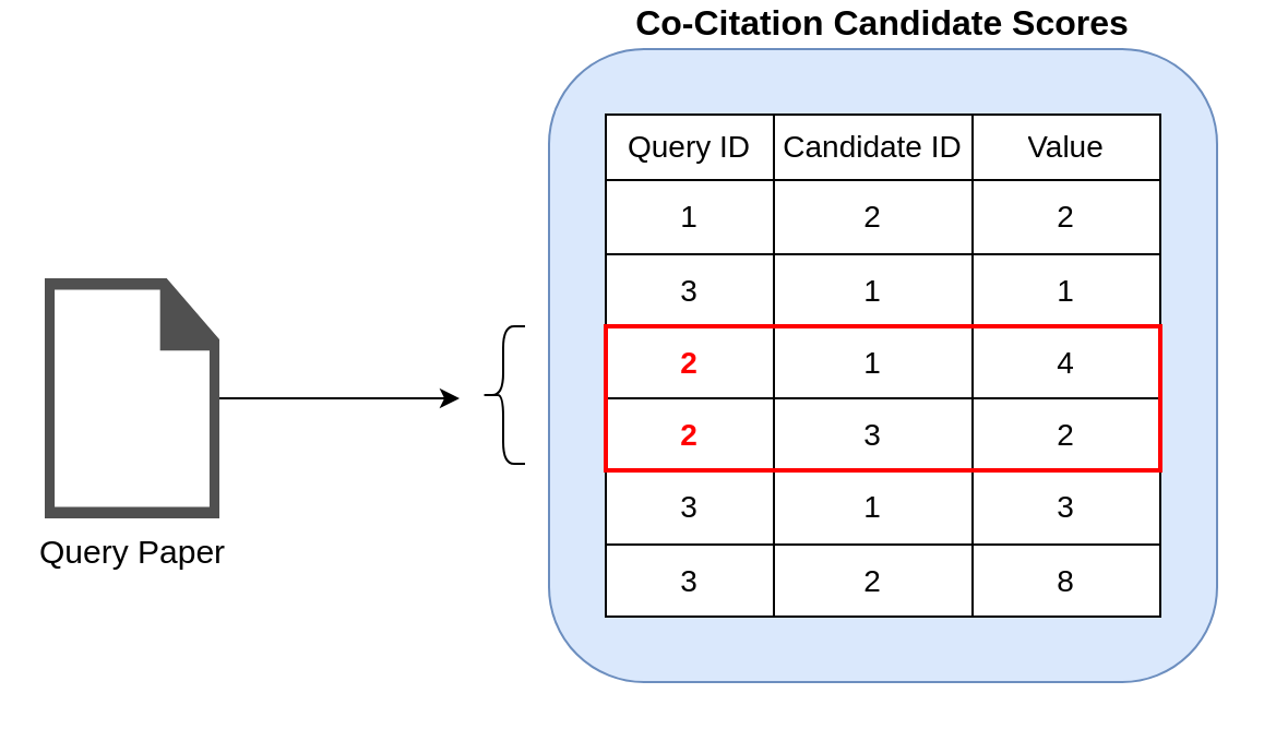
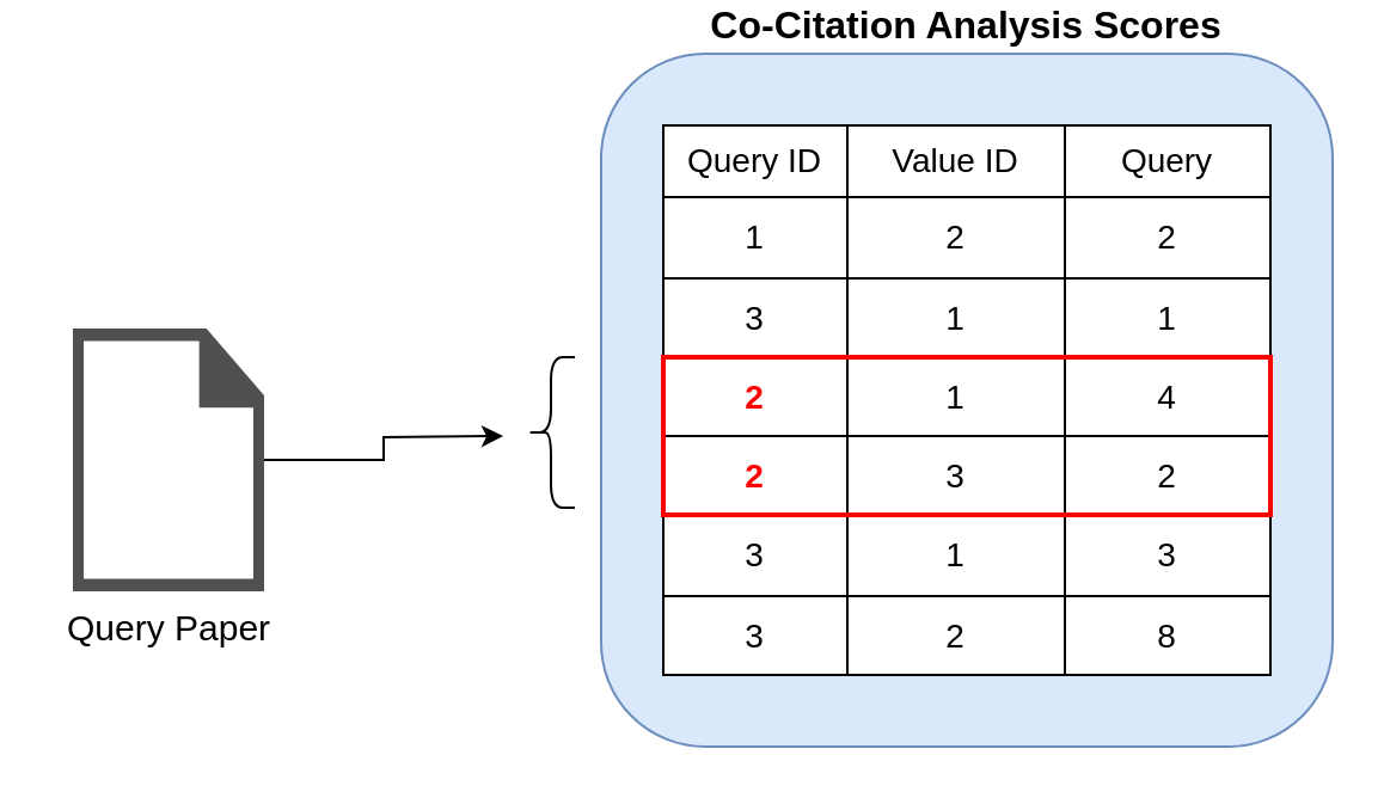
  <mxCell id="0" />
  <mxCell id="1" parent="0" />
- <mxCell id="2" value="&lt;b&gt;&lt;font style=&quot;font-size: 16px;&quot;&gt;Co-Citation Candidate Scores&lt;/font&gt;&lt;/b&gt;" style="rounded=1;whiteSpace=wrap;html=1;labelPosition=center;verticalLabelPosition=top;align=center;verticalAlign=bottom;fillColor=#dae8fc;strokeColor=#6c8ebf;" parent="1" vertex="1"><mxGeometry x="251" y="20" width="306" height="290" as="geometry" /></mxCell>
+ <mxCell id="2" value="&lt;b&gt;&lt;font style=&quot;font-size: 16px;&quot;&gt;Co-Citation Analysis Scores&lt;/font&gt;&lt;/b&gt;" style="rounded=1;whiteSpace=wrap;html=1;labelPosition=center;verticalLabelPosition=top;align=center;verticalAlign=bottom;fillColor=#dae8fc;strokeColor=#6c8ebf;" parent="1" vertex="1"><mxGeometry x="251" y="20" width="306" height="290" as="geometry" /></mxCell>
  <mxCell id="3" value="" style="shape=table;startSize=0;container=1;collapsible=0;childLayout=tableLayout;" parent="1" vertex="1"><mxGeometry x="277" y="50" width="254" height="230" as="geometry" /></mxCell>
  <mxCell id="4" value="" style="shape=tableRow;horizontal=0;startSize=0;swimlaneHead=0;swimlaneBody=0;top=0;left=0;bottom=0;right=0;collapsible=0;dropTarget=0;fillColor=none;points=[[0,0.5],[1,0.5]];portConstraint=eastwest;" parent="3" vertex="1"><mxGeometry width="254" height="30" as="geometry" /></mxCell>
  <mxCell id="5" value="&lt;font style=&quot;font-size: 14px;&quot;&gt;Query ID&lt;/font&gt;" style="shape=partialRectangle;html=1;whiteSpace=wrap;connectable=0;overflow=hidden;fillColor=none;top=0;left=0;bottom=0;right=0;pointerEvents=1;" parent="4" vertex="1"><mxGeometry width="77" height="30" as="geometry"><mxRectangle width="77" height="30" as="alternateBounds" /></mxGeometry></mxCell>
- <mxCell id="6" value="&lt;font style=&quot;font-size: 14px;&quot;&gt;Candidate ID&lt;/font&gt;" style="shape=partialRectangle;html=1;whiteSpace=wrap;connectable=0;overflow=hidden;fillColor=none;top=0;left=0;bottom=0;right=0;pointerEvents=1;" parent="4" vertex="1"><mxGeometry x="77" width="91" height="30" as="geometry"><mxRectangle width="91" height="30" as="alternateBounds" /></mxGeometry></mxCell>
- <mxCell id="7" value="&lt;font style=&quot;font-size: 14px;&quot;&gt;Value&lt;/font&gt;" style="shape=partialRectangle;html=1;whiteSpace=wrap;connectable=0;overflow=hidden;fillColor=none;top=0;left=0;bottom=0;right=0;pointerEvents=1;" parent="4" vertex="1"><mxGeometry x="168" width="86" height="30" as="geometry"><mxRectangle width="86" height="30" as="alternateBounds" /></mxGeometry></mxCell>
+ <mxCell id="6" value="&lt;font style=&quot;font-size: 14px;&quot;&gt;Value ID&lt;/font&gt;" style="shape=partialRectangle;html=1;whiteSpace=wrap;connectable=0;overflow=hidden;fillColor=none;top=0;left=0;bottom=0;right=0;pointerEvents=1;" parent="4" vertex="1"><mxGeometry x="77" width="91" height="30" as="geometry"><mxRectangle width="91" height="30" as="alternateBounds" /></mxGeometry></mxCell>
+ <mxCell id="7" value="&lt;font style=&quot;font-size: 14px;&quot;&gt;Query&lt;/font&gt;" style="shape=partialRectangle;html=1;whiteSpace=wrap;connectable=0;overflow=hidden;fillColor=none;top=0;left=0;bottom=0;right=0;pointerEvents=1;" parent="4" vertex="1"><mxGeometry x="168" width="86" height="30" as="geometry"><mxRectangle width="86" height="30" as="alternateBounds" /></mxGeometry></mxCell>
  <mxCell id="8" value="" style="shape=tableRow;horizontal=0;startSize=0;swimlaneHead=0;swimlaneBody=0;top=0;left=0;bottom=0;right=0;collapsible=0;dropTarget=0;fillColor=none;points=[[0,0.5],[1,0.5]];portConstraint=eastwest;" parent="3" vertex="1"><mxGeometry y="30" width="254" height="34" as="geometry" /></mxCell>
  <mxCell id="9" value="&lt;font style=&quot;font-size: 14px;&quot;&gt;1&lt;/font&gt;" style="shape=partialRectangle;html=1;whiteSpace=wrap;connectable=0;overflow=hidden;fillColor=none;top=0;left=0;bottom=0;right=0;pointerEvents=1;" parent="8" vertex="1"><mxGeometry width="77" height="34" as="geometry"><mxRectangle width="77" height="34" as="alternateBounds" /></mxGeometry></mxCell>
  <mxCell id="10" value="&lt;font style=&quot;font-size: 14px;&quot;&gt;2&lt;/font&gt;" style="shape=partialRectangle;html=1;whiteSpace=wrap;connectable=0;overflow=hidden;fillColor=none;top=0;left=0;bottom=0;right=0;pointerEvents=1;" parent="8" vertex="1"><mxGeometry x="77" width="91" height="34" as="geometry"><mxRectangle width="91" height="34" as="alternateBounds" /></mxGeometry></mxCell>
  <mxCell id="11" value="&lt;font style=&quot;font-size: 14px;&quot;&gt;2&lt;/font&gt;" style="shape=partialRectangle;html=1;whiteSpace=wrap;connectable=0;overflow=hidden;fillColor=none;top=0;left=0;bottom=0;right=0;pointerEvents=1;" parent="8" vertex="1"><mxGeometry x="168" width="86" height="34" as="geometry"><mxRectangle width="86" height="34" as="alternateBounds" /></mxGeometry></mxCell>
  <mxCell id="12" value="" style="shape=tableRow;horizontal=0;startSize=0;swimlaneHead=0;swimlaneBody=0;top=0;left=0;bottom=0;right=0;collapsible=0;dropTarget=0;fillColor=none;points=[[0,0.5],[1,0.5]];portConstraint=eastwest;" parent="3" vertex="1"><mxGeometry y="64" width="254" height="33" as="geometry" /></mxCell>
  <mxCell id="13" value="&lt;font style=&quot;font-size: 14px;&quot;&gt;3&lt;/font&gt;" style="shape=partialRectangle;html=1;whiteSpace=wrap;connectable=0;overflow=hidden;fillColor=none;top=0;left=0;bottom=0;right=0;pointerEvents=1;" parent="12" vertex="1"><mxGeometry width="77" height="33" as="geometry"><mxRectangle width="77" height="33" as="alternateBounds" /></mxGeometry></mxCell>
  <mxCell id="14" value="&lt;font style=&quot;font-size: 14px;&quot;&gt;1&lt;/font&gt;" style="shape=partialRectangle;html=1;whiteSpace=wrap;connectable=0;overflow=hidden;fillColor=none;top=0;left=0;bottom=0;right=0;pointerEvents=1;" parent="12" vertex="1"><mxGeometry x="77" width="91" height="33" as="geometry"><mxRectangle width="91" height="33" as="alternateBounds" /></mxGeometry></mxCell>
  <mxCell id="15" value="&lt;font style=&quot;font-size: 14px;&quot;&gt;1&lt;/font&gt;" style="shape=partialRectangle;html=1;whiteSpace=wrap;connectable=0;overflow=hidden;fillColor=none;top=0;left=0;bottom=0;right=0;pointerEvents=1;" parent="12" vertex="1"><mxGeometry x="168" width="86" height="33" as="geometry"><mxRectangle width="86" height="33" as="alternateBounds" /></mxGeometry></mxCell>
  <mxCell id="16" value="" style="shape=tableRow;horizontal=0;startSize=0;swimlaneHead=0;swimlaneBody=0;top=0;left=0;bottom=0;right=0;collapsible=0;dropTarget=0;fillColor=none;points=[[0,0.5],[1,0.5]];portConstraint=eastwest;" parent="3" vertex="1"><mxGeometry y="97" width="254" height="33" as="geometry" /></mxCell>
  <mxCell id="17" value="&lt;font size=&quot;1&quot; color=&quot;#ff0000&quot;&gt;&lt;b style=&quot;font-size: 14px;&quot;&gt;2&lt;/b&gt;&lt;/font&gt;" style="shape=partialRectangle;html=1;whiteSpace=wrap;connectable=0;overflow=hidden;fillColor=none;top=0;left=0;bottom=0;right=0;pointerEvents=1;" parent="16" vertex="1"><mxGeometry width="77" height="33" as="geometry"><mxRectangle width="77" height="33" as="alternateBounds" /></mxGeometry></mxCell>
  <mxCell id="18" value="&lt;font style=&quot;font-size: 14px;&quot;&gt;1&lt;/font&gt;" style="shape=partialRectangle;html=1;whiteSpace=wrap;connectable=0;overflow=hidden;fillColor=none;top=0;left=0;bottom=0;right=0;pointerEvents=1;" parent="16" vertex="1"><mxGeometry x="77" width="91" height="33" as="geometry"><mxRectangle width="91" height="33" as="alternateBounds" /></mxGeometry></mxCell>
  <mxCell id="19" value="&lt;font style=&quot;font-size: 14px;&quot;&gt;4&lt;/font&gt;" style="shape=partialRectangle;html=1;whiteSpace=wrap;connectable=0;overflow=hidden;fillColor=none;top=0;left=0;bottom=0;right=0;pointerEvents=1;" parent="16" vertex="1"><mxGeometry x="168" width="86" height="33" as="geometry"><mxRectangle width="86" height="33" as="alternateBounds" /></mxGeometry></mxCell>
  <mxCell id="20" value="" style="shape=tableRow;horizontal=0;startSize=0;swimlaneHead=0;swimlaneBody=0;top=0;left=0;bottom=0;right=0;collapsible=0;dropTarget=0;fillColor=none;points=[[0,0.5],[1,0.5]];portConstraint=eastwest;" parent="3" vertex="1"><mxGeometry y="130" width="254" height="33" as="geometry" /></mxCell>
  <mxCell id="21" value="&lt;font size=&quot;1&quot; color=&quot;#ff0000&quot;&gt;&lt;b style=&quot;font-size: 14px;&quot;&gt;2&lt;/b&gt;&lt;/font&gt;" style="shape=partialRectangle;html=1;whiteSpace=wrap;connectable=0;overflow=hidden;fillColor=none;top=0;left=0;bottom=0;right=0;pointerEvents=1;" parent="20" vertex="1"><mxGeometry width="77" height="33" as="geometry"><mxRectangle width="77" height="33" as="alternateBounds" /></mxGeometry></mxCell>
  <mxCell id="22" value="&lt;font style=&quot;font-size: 14px;&quot;&gt;3&lt;/font&gt;" style="shape=partialRectangle;html=1;whiteSpace=wrap;connectable=0;overflow=hidden;fillColor=none;top=0;left=0;bottom=0;right=0;pointerEvents=1;" parent="20" vertex="1"><mxGeometry x="77" width="91" height="33" as="geometry"><mxRectangle width="91" height="33" as="alternateBounds" /></mxGeometry></mxCell>
  <mxCell id="23" value="&lt;font style=&quot;font-size: 14px;&quot;&gt;2&lt;/font&gt;" style="shape=partialRectangle;html=1;whiteSpace=wrap;connectable=0;overflow=hidden;fillColor=none;top=0;left=0;bottom=0;right=0;pointerEvents=1;" parent="20" vertex="1"><mxGeometry x="168" width="86" height="33" as="geometry"><mxRectangle width="86" height="33" as="alternateBounds" /></mxGeometry></mxCell>
  <mxCell id="24" value="" style="shape=tableRow;horizontal=0;startSize=0;swimlaneHead=0;swimlaneBody=0;top=0;left=0;bottom=0;right=0;collapsible=0;dropTarget=0;fillColor=none;points=[[0,0.5],[1,0.5]];portConstraint=eastwest;" parent="3" vertex="1"><mxGeometry y="163" width="254" height="34" as="geometry" /></mxCell>
  <mxCell id="25" value="&lt;font style=&quot;font-size: 14px;&quot;&gt;3&lt;/font&gt;" style="shape=partialRectangle;html=1;whiteSpace=wrap;connectable=0;overflow=hidden;fillColor=none;top=0;left=0;bottom=0;right=0;pointerEvents=1;" parent="24" vertex="1"><mxGeometry width="77" height="34" as="geometry"><mxRectangle width="77" height="34" as="alternateBounds" /></mxGeometry></mxCell>
  <mxCell id="26" value="&lt;font style=&quot;font-size: 14px;&quot;&gt;1&lt;/font&gt;" style="shape=partialRectangle;html=1;whiteSpace=wrap;connectable=0;overflow=hidden;fillColor=none;top=0;left=0;bottom=0;right=0;pointerEvents=1;" parent="24" vertex="1"><mxGeometry x="77" width="91" height="34" as="geometry"><mxRectangle width="91" height="34" as="alternateBounds" /></mxGeometry></mxCell>
  <mxCell id="27" value="&lt;font style=&quot;font-size: 14px;&quot;&gt;3&lt;/font&gt;" style="shape=partialRectangle;html=1;whiteSpace=wrap;connectable=0;overflow=hidden;fillColor=none;top=0;left=0;bottom=0;right=0;pointerEvents=1;" parent="24" vertex="1"><mxGeometry x="168" width="86" height="34" as="geometry"><mxRectangle width="86" height="34" as="alternateBounds" /></mxGeometry></mxCell>
  <mxCell id="28" value="" style="shape=tableRow;horizontal=0;startSize=0;swimlaneHead=0;swimlaneBody=0;top=0;left=0;bottom=0;right=0;collapsible=0;dropTarget=0;fillColor=none;points=[[0,0.5],[1,0.5]];portConstraint=eastwest;" parent="3" vertex="1"><mxGeometry y="197" width="254" height="33" as="geometry" /></mxCell>
  <mxCell id="29" value="&lt;font style=&quot;font-size: 14px;&quot;&gt;3&lt;/font&gt;" style="shape=partialRectangle;html=1;whiteSpace=wrap;connectable=0;overflow=hidden;fillColor=none;top=0;left=0;bottom=0;right=0;pointerEvents=1;" parent="28" vertex="1"><mxGeometry width="77" height="33" as="geometry"><mxRectangle width="77" height="33" as="alternateBounds" /></mxGeometry></mxCell>
  <mxCell id="30" value="&lt;font style=&quot;font-size: 14px;&quot;&gt;2&lt;/font&gt;" style="shape=partialRectangle;html=1;whiteSpace=wrap;connectable=0;overflow=hidden;fillColor=none;top=0;left=0;bottom=0;right=0;pointerEvents=1;" parent="28" vertex="1"><mxGeometry x="77" width="91" height="33" as="geometry"><mxRectangle width="91" height="33" as="alternateBounds" /></mxGeometry></mxCell>
  <mxCell id="31" value="&lt;font style=&quot;font-size: 14px;&quot;&gt;8&lt;/font&gt;" style="shape=partialRectangle;html=1;whiteSpace=wrap;connectable=0;overflow=hidden;fillColor=none;top=0;left=0;bottom=0;right=0;pointerEvents=1;" parent="28" vertex="1"><mxGeometry x="168" width="86" height="33" as="geometry"><mxRectangle width="86" height="33" as="alternateBounds" /></mxGeometry></mxCell>
  <mxCell id="32" value="" style="rounded=0;whiteSpace=wrap;html=1;fontSize=13;fontColor=#FF0000;fillColor=none;strokeColor=#FF0000;strokeWidth=2;" parent="1" vertex="1"><mxGeometry x="277" y="147" width="254" height="66" as="geometry" /></mxCell>
  <mxCell id="33" style="edgeStyle=orthogonalEdgeStyle;rounded=0;orthogonalLoop=1;jettySize=auto;html=1;" edge="1" parent="1" source="34"><mxGeometry relative="1" as="geometry"><mxPoint x="210" y="180" as="targetPoint" /></mxGeometry></mxCell>
- <mxCell id="34" value="&lt;font style=&quot;font-size: 15px;&quot;&gt;Query Paper&lt;/font&gt;" style="sketch=0;pointerEvents=1;shadow=0;dashed=0;html=1;strokeColor=none;fillColor=#505050;labelPosition=center;verticalLabelPosition=bottom;verticalAlign=top;outlineConnect=0;align=center;shape=mxgraph.office.concepts.document_blank;" parent="1" vertex="1"><mxGeometry x="20" y="125" width="80" height="110" as="geometry" /></mxCell>
+ <mxCell id="34" value="&lt;font style=&quot;font-size: 15px;&quot;&gt;Query Paper&lt;/font&gt;" style="sketch=0;pointerEvents=1;shadow=0;dashed=0;html=1;strokeColor=none;fillColor=#505050;labelPosition=center;verticalLabelPosition=bottom;verticalAlign=top;outlineConnect=0;align=center;shape=mxgraph.office.concepts.document_blank;" parent="1" vertex="1"><mxGeometry x="30" y="135" width="80" height="110" as="geometry" /></mxCell>
  <mxCell id="35" value="" style="shape=curlyBracket;whiteSpace=wrap;html=1;rounded=1;labelPosition=left;verticalLabelPosition=middle;align=right;verticalAlign=middle;fontStyle=1" vertex="1" parent="1"><mxGeometry x="220" y="147" width="20" height="63" as="geometry" /></mxCell>
